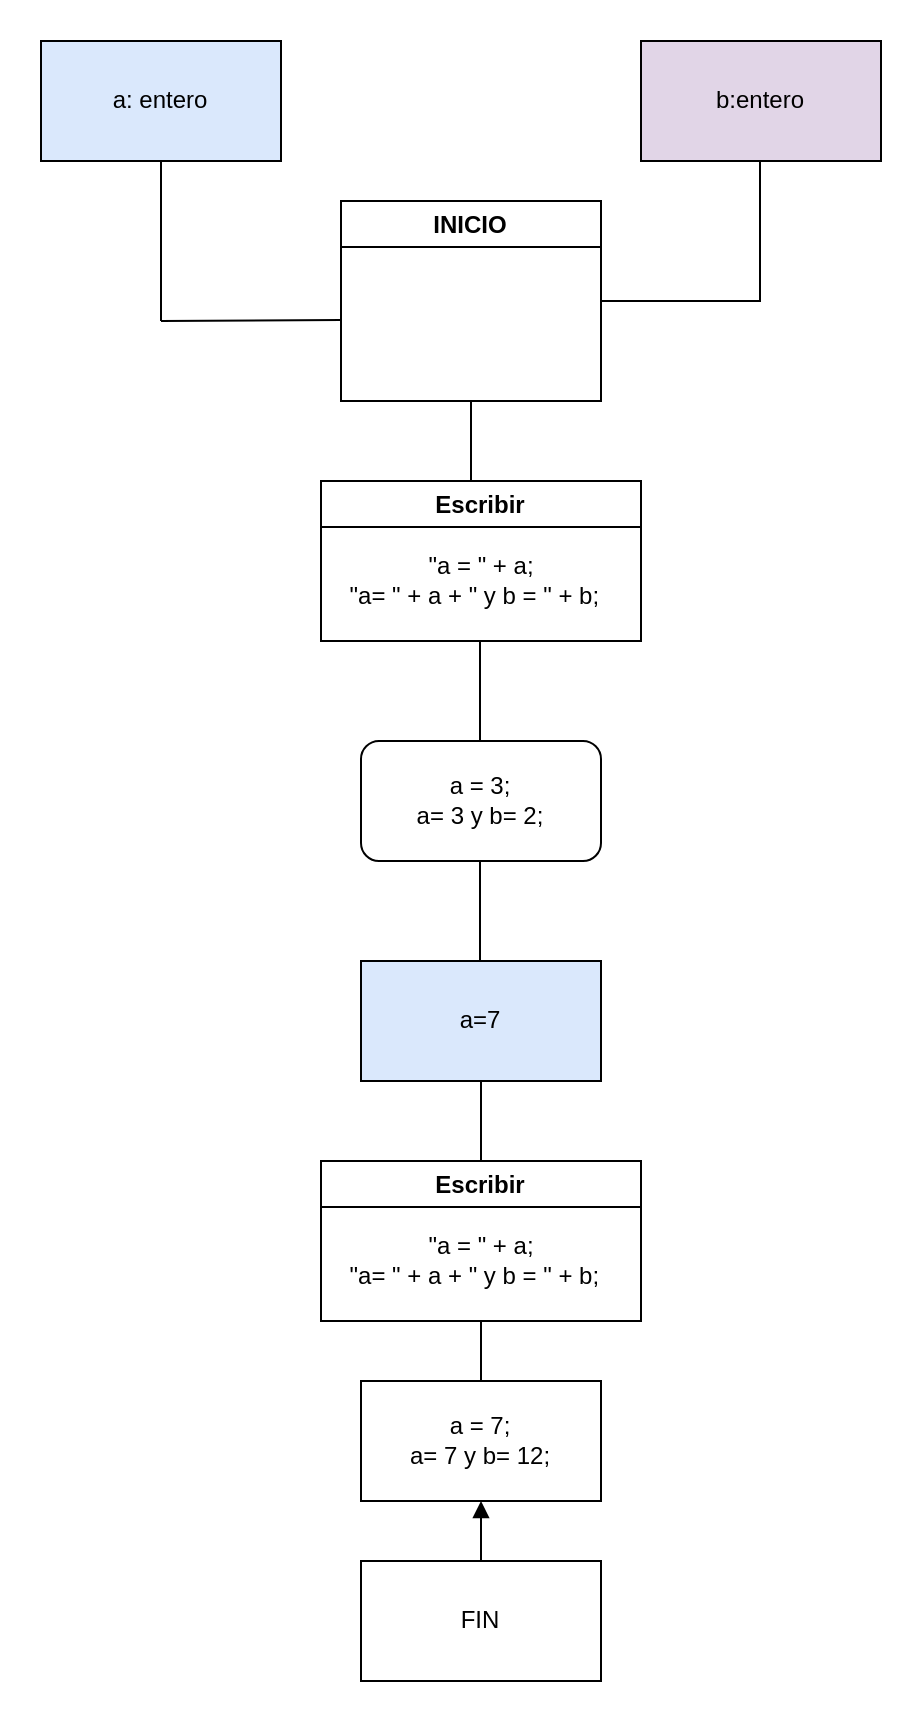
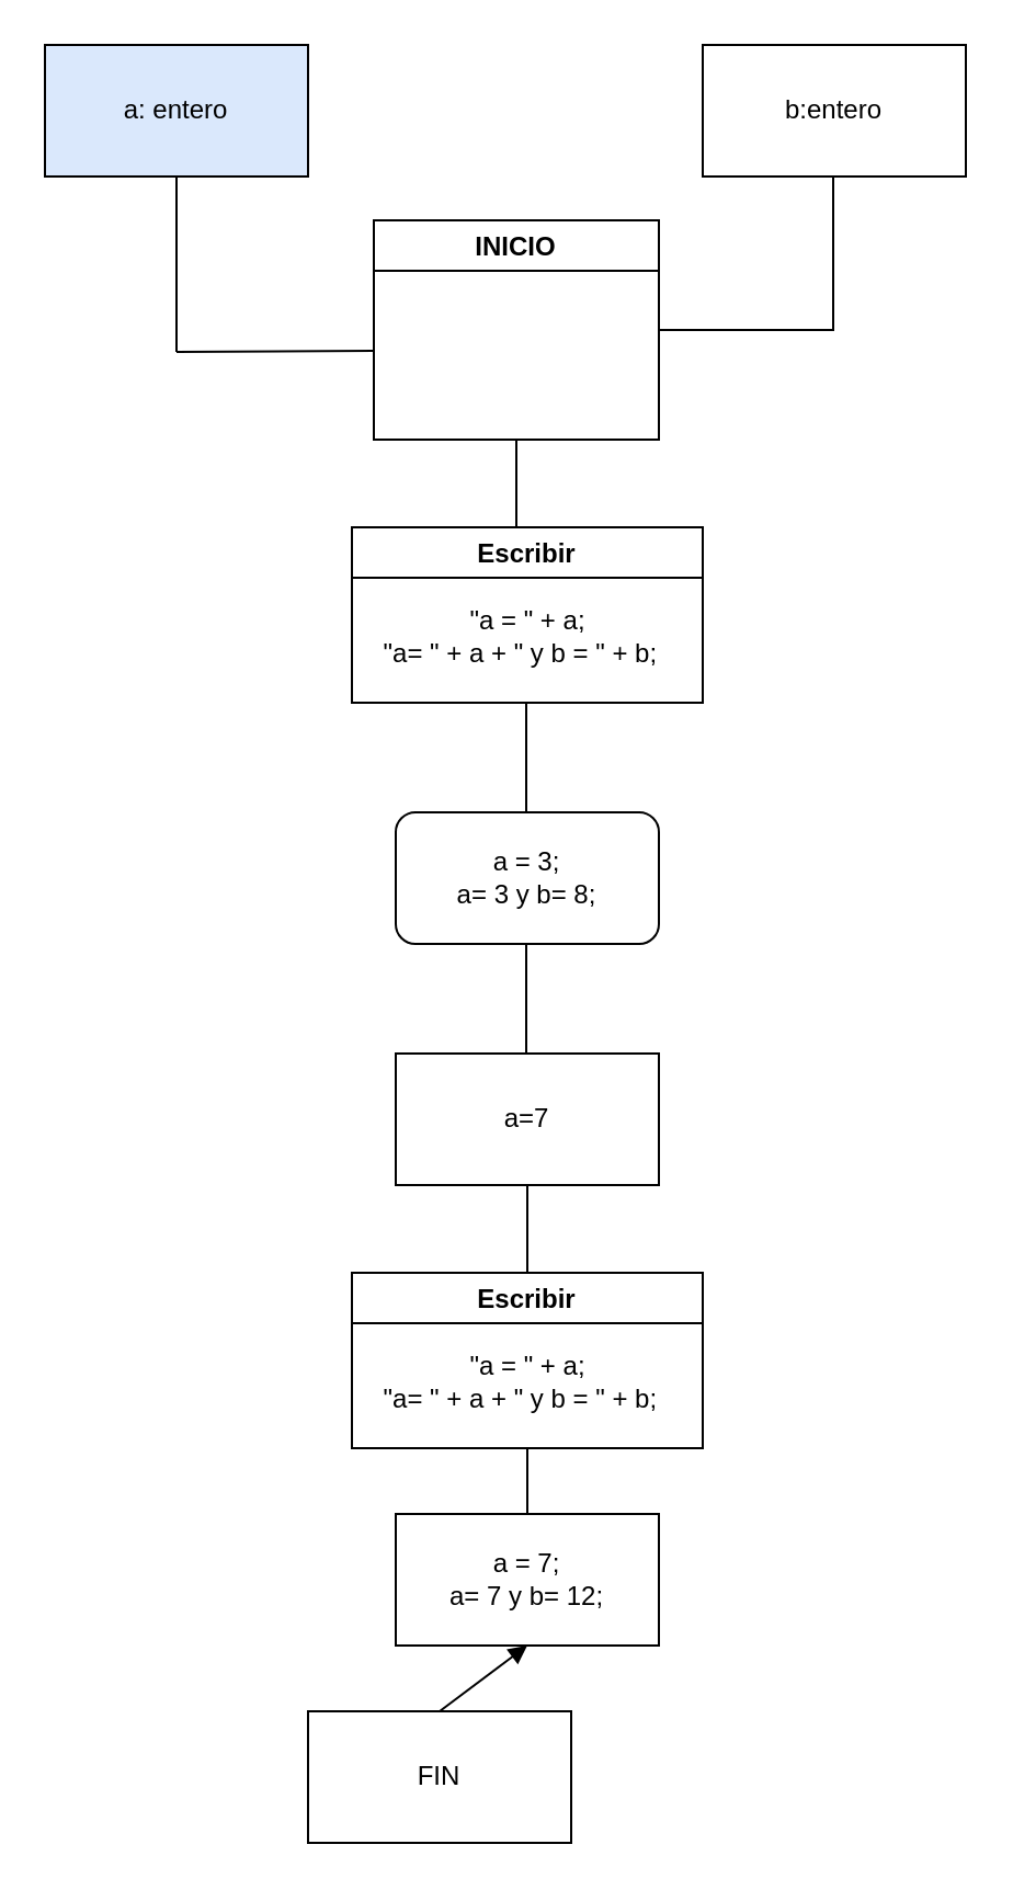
  <mxCell id="0" />
  <mxCell id="1" parent="0" />
  <mxCell id="2" value="a: entero" style="rounded=0;whiteSpace=wrap;html=1;fillColor=#dae8fc;" parent="1" vertex="1"><mxGeometry x="20" y="20" width="120" height="60" as="geometry" /></mxCell>
- <mxCell id="3" value="b:entero" style="rounded=0;whiteSpace=wrap;html=1;fillColor=#e1d5e7;" parent="1" vertex="1"><mxGeometry x="320" y="20" width="120" height="60" as="geometry" /></mxCell>
+ <mxCell id="3" value="b:entero" style="rounded=0;whiteSpace=wrap;html=1;" parent="1" vertex="1"><mxGeometry x="320" y="20" width="120" height="60" as="geometry" /></mxCell>
  <mxCell id="4" value="" style="endArrow=none;html=1;rounded=0;entryX=0.5;entryY=1;entryDx=0;entryDy=0;" parent="1" target="2" edge="1"><mxGeometry width="50" height="50" relative="1" as="geometry"><mxPoint x="80" y="160" as="sourcePoint" /><mxPoint x="180" y="90" as="targetPoint" /></mxGeometry></mxCell>
  <mxCell id="5" value="" style="endArrow=none;html=1;rounded=0;" parent="1" edge="1"><mxGeometry width="50" height="50" relative="1" as="geometry"><mxPoint x="379.5" y="110" as="sourcePoint" /><mxPoint x="379.5" y="80" as="targetPoint" /></mxGeometry></mxCell>
  <mxCell id="6" value="" style="endArrow=none;html=1;rounded=0;" parent="1" edge="1"><mxGeometry width="50" height="50" relative="1" as="geometry"><mxPoint x="379.5" y="150" as="sourcePoint" /><mxPoint x="379.5" y="110" as="targetPoint" /></mxGeometry></mxCell>
  <mxCell id="7" value="INICIO" style="swimlane;startSize=23;" parent="1" vertex="1"><mxGeometry x="170" y="100" width="130" height="100" as="geometry" /></mxCell>
  <mxCell id="8" value="" style="endArrow=none;html=1;rounded=0;exitX=0;exitY=0.5;exitDx=0;exitDy=0;" parent="7" edge="1"><mxGeometry width="50" height="50" relative="1" as="geometry"><mxPoint y="59.5" as="sourcePoint" /><mxPoint x="-90" y="60" as="targetPoint" /></mxGeometry></mxCell>
  <mxCell id="9" value="" style="endArrow=none;html=1;rounded=0;exitX=1;exitY=0.5;exitDx=0;exitDy=0;" parent="1" source="7" edge="1"><mxGeometry width="50" height="50" relative="1" as="geometry"><mxPoint x="360" y="200" as="sourcePoint" /><mxPoint x="380" y="150" as="targetPoint" /><Array as="points"><mxPoint x="340" y="150" /></Array></mxGeometry></mxCell>
  <mxCell id="10" value="" style="endArrow=none;html=1;rounded=0;entryX=0.5;entryY=1;entryDx=0;entryDy=0;" parent="1" target="7" edge="1"><mxGeometry width="50" height="50" relative="1" as="geometry"><mxPoint x="235" y="240" as="sourcePoint" /><mxPoint x="260" y="200" as="targetPoint" /></mxGeometry></mxCell>
  <mxCell id="11" value="Escribir" style="swimlane;" parent="1" vertex="1"><mxGeometry x="160" y="240" width="160" height="80" as="geometry" /></mxCell>
  <mxCell id="12" value="&quot;a = &quot; + a;&lt;br&gt;&quot;a= &quot; + a + &quot; y b = &quot; + b;&amp;nbsp;&amp;nbsp;" style="text;html=1;align=center;verticalAlign=middle;resizable=0;points=[];autosize=1;strokeColor=none;fillColor=none;" parent="11" vertex="1"><mxGeometry x="5" y="35" width="150" height="30" as="geometry" /></mxCell>
  <mxCell id="13" value="" style="endArrow=none;html=1;rounded=0;" parent="1" edge="1"><mxGeometry width="50" height="50" relative="1" as="geometry"><mxPoint x="239.5" y="370" as="sourcePoint" /><mxPoint x="239.5" y="320" as="targetPoint" /><Array as="points" /></mxGeometry></mxCell>
- <mxCell id="14" value="a=7" style="rounded=0;whiteSpace=wrap;html=1;fillColor=#dae8fc;" parent="1" vertex="1"><mxGeometry x="180" y="480" width="120" height="60" as="geometry" /></mxCell>
+ <mxCell id="14" value="a=7" style="rounded=0;whiteSpace=wrap;html=1;" parent="1" vertex="1"><mxGeometry x="180" y="480" width="120" height="60" as="geometry" /></mxCell>
  <mxCell id="15" value="" style="endArrow=none;html=1;rounded=0;" parent="1" edge="1"><mxGeometry width="50" height="50" relative="1" as="geometry"><mxPoint x="239.5" y="480" as="sourcePoint" /><mxPoint x="239.5" y="430" as="targetPoint" /></mxGeometry></mxCell>
  <mxCell id="16" value="Escribir" style="swimlane;" parent="1" vertex="1"><mxGeometry x="160" y="580" width="160" height="80" as="geometry"><mxRectangle x="310" y="710" width="80" height="23" as="alternateBounds" /></mxGeometry></mxCell>
  <mxCell id="17" value="&quot;a = &quot; + a;&lt;br&gt;&quot;a= &quot; + a + &quot; y b = &quot; + b;&amp;nbsp;&amp;nbsp;" style="text;html=1;align=center;verticalAlign=middle;resizable=0;points=[];autosize=1;strokeColor=none;fillColor=none;" parent="16" vertex="1"><mxGeometry x="5" y="35" width="150" height="30" as="geometry" /></mxCell>
- <mxCell id="18" value="FIN" style="rounded=0;whiteSpace=wrap;html=1;" parent="1" vertex="1"><mxGeometry x="180" y="780" width="120" height="60" as="geometry" /></mxCell>
- <mxCell id="19" value="a = 3;&lt;br&gt;a= 3 y b= 2;" style="rounded=1;whiteSpace=wrap;html=1;" vertex="1" parent="1"><mxGeometry x="180" y="370" width="120" height="60" as="geometry" /></mxCell>
+ <mxCell id="18" value="FIN" style="rounded=0;whiteSpace=wrap;html=1;" parent="1" vertex="1"><mxGeometry x="140" y="780" width="120" height="60" as="geometry" /></mxCell>
+ <mxCell id="19" value="a = 3;&lt;br&gt;a= 3 y b= 8;" style="rounded=1;whiteSpace=wrap;html=1;" vertex="1" parent="1"><mxGeometry x="180" y="370" width="120" height="60" as="geometry" /></mxCell>
  <mxCell id="20" value="" style="endArrow=none;html=1;rounded=0;entryX=0.5;entryY=1;entryDx=0;entryDy=0;exitX=0.5;exitY=0;exitDx=0;exitDy=0;" edge="1" parent="1" source="16" target="14"><mxGeometry width="50" height="50" relative="1" as="geometry"><mxPoint x="210" y="590" as="sourcePoint" /><mxPoint x="260" y="540" as="targetPoint" /></mxGeometry></mxCell>
  <mxCell id="21" value="&lt;span&gt;a = 7;&lt;/span&gt;&lt;br&gt;&lt;span&gt;a= 7 y b= 12;&lt;/span&gt;" style="whiteSpace=wrap;html=1;rounded=0;" vertex="1" parent="1"><mxGeometry x="180" y="690" width="120" height="60" as="geometry" /></mxCell>
  <mxCell id="22" value="" style="endArrow=none;html=1;rounded=0;exitX=0.5;exitY=0;exitDx=0;exitDy=0;" edge="1" parent="1" source="21"><mxGeometry width="50" height="50" relative="1" as="geometry"><mxPoint x="190" y="710" as="sourcePoint" /><mxPoint x="240" y="660" as="targetPoint" /></mxGeometry></mxCell>
  <mxCell id="23" value="" style="endArrow=block;html=1;rounded=0;entryX=0.5;entryY=1;entryDx=0;entryDy=0;exitX=0.5;exitY=0;exitDx=0;exitDy=0;" edge="1" parent="1" source="18" target="21"><mxGeometry width="50" height="50" relative="1" as="geometry"><mxPoint x="220" y="800" as="sourcePoint" /><mxPoint x="270" y="750" as="targetPoint" /></mxGeometry></mxCell>
